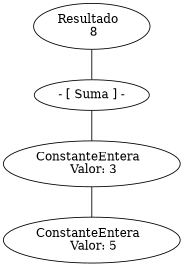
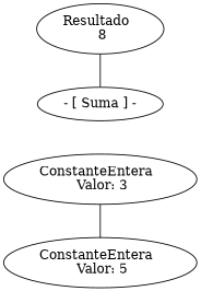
  graph {
    n1 [label="Resultado  \n 8"]
    n2 [label=" - [ Suma ] - "]
    n3 [label="ConstanteEntera  \n Valor: 3"]
    n4 [label="ConstanteEntera  \n Valor: 5"]
    n1 -- n2
-   n2 -- n3
    n3 -- n4
  }
